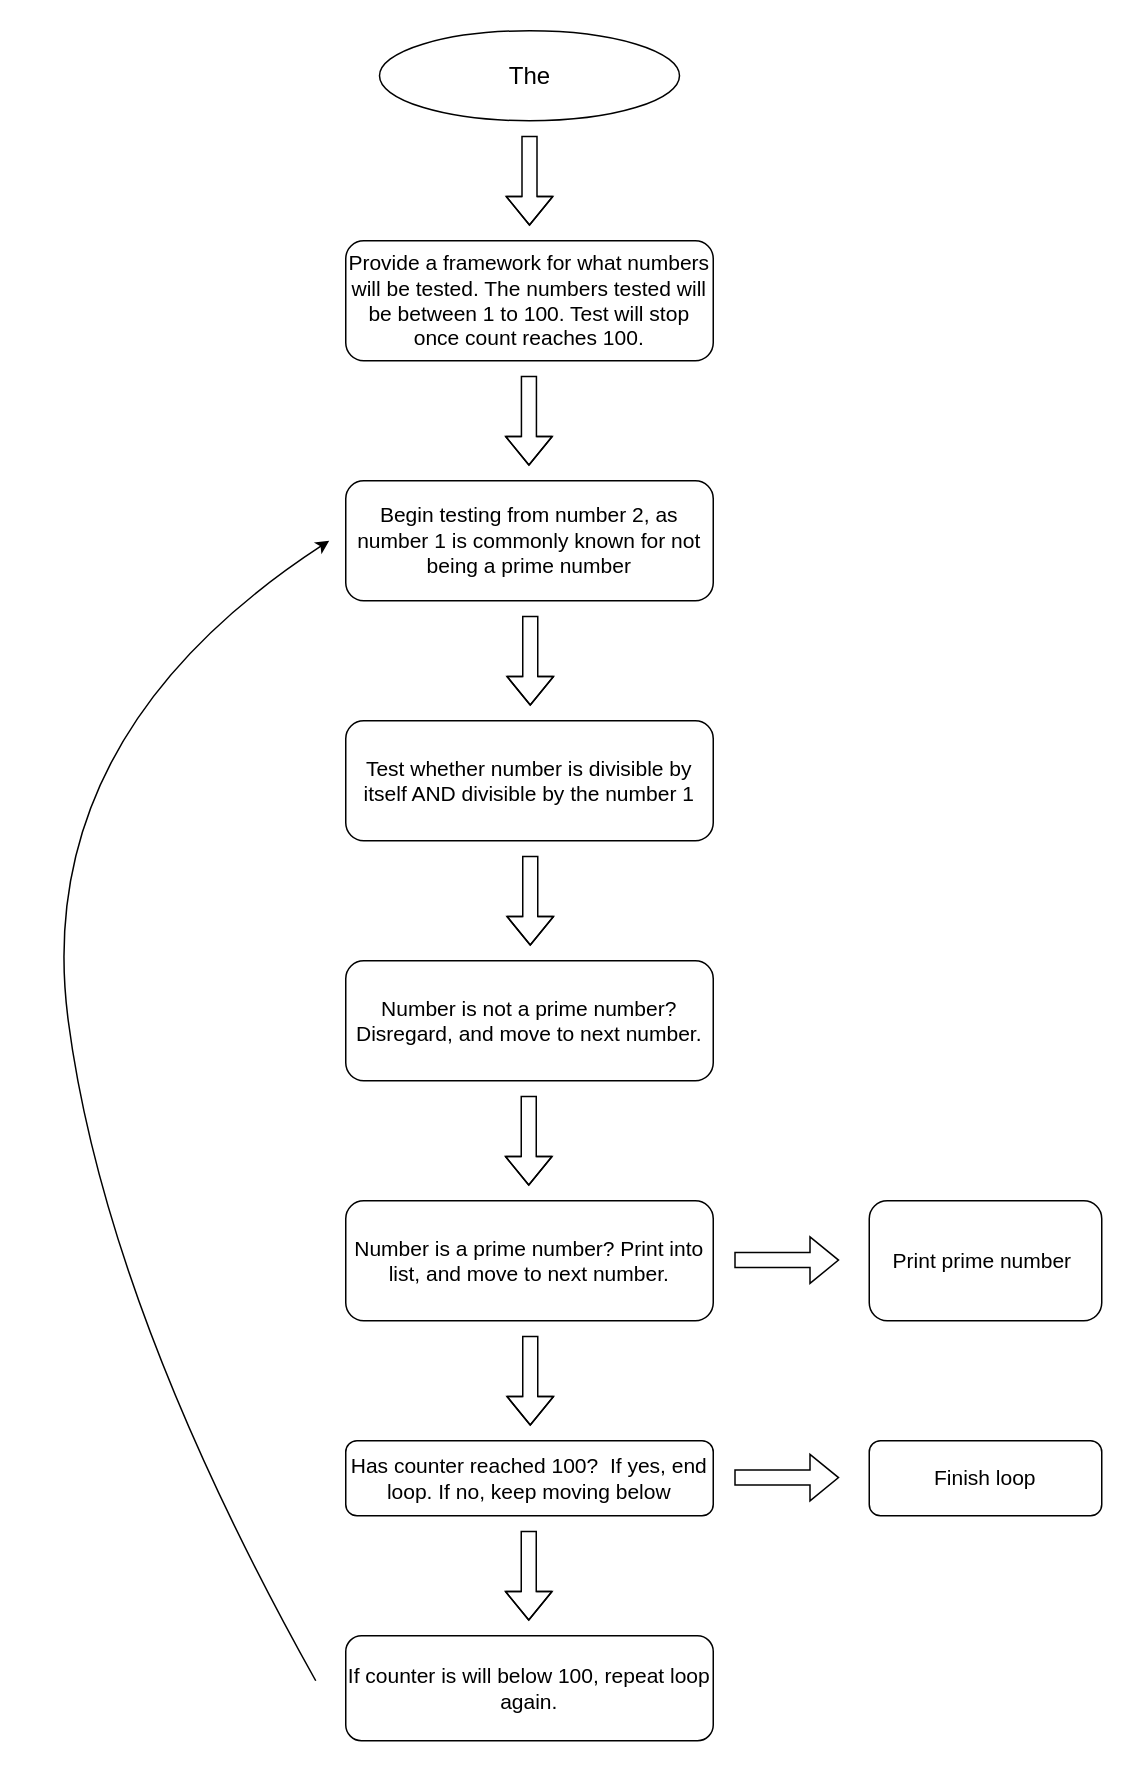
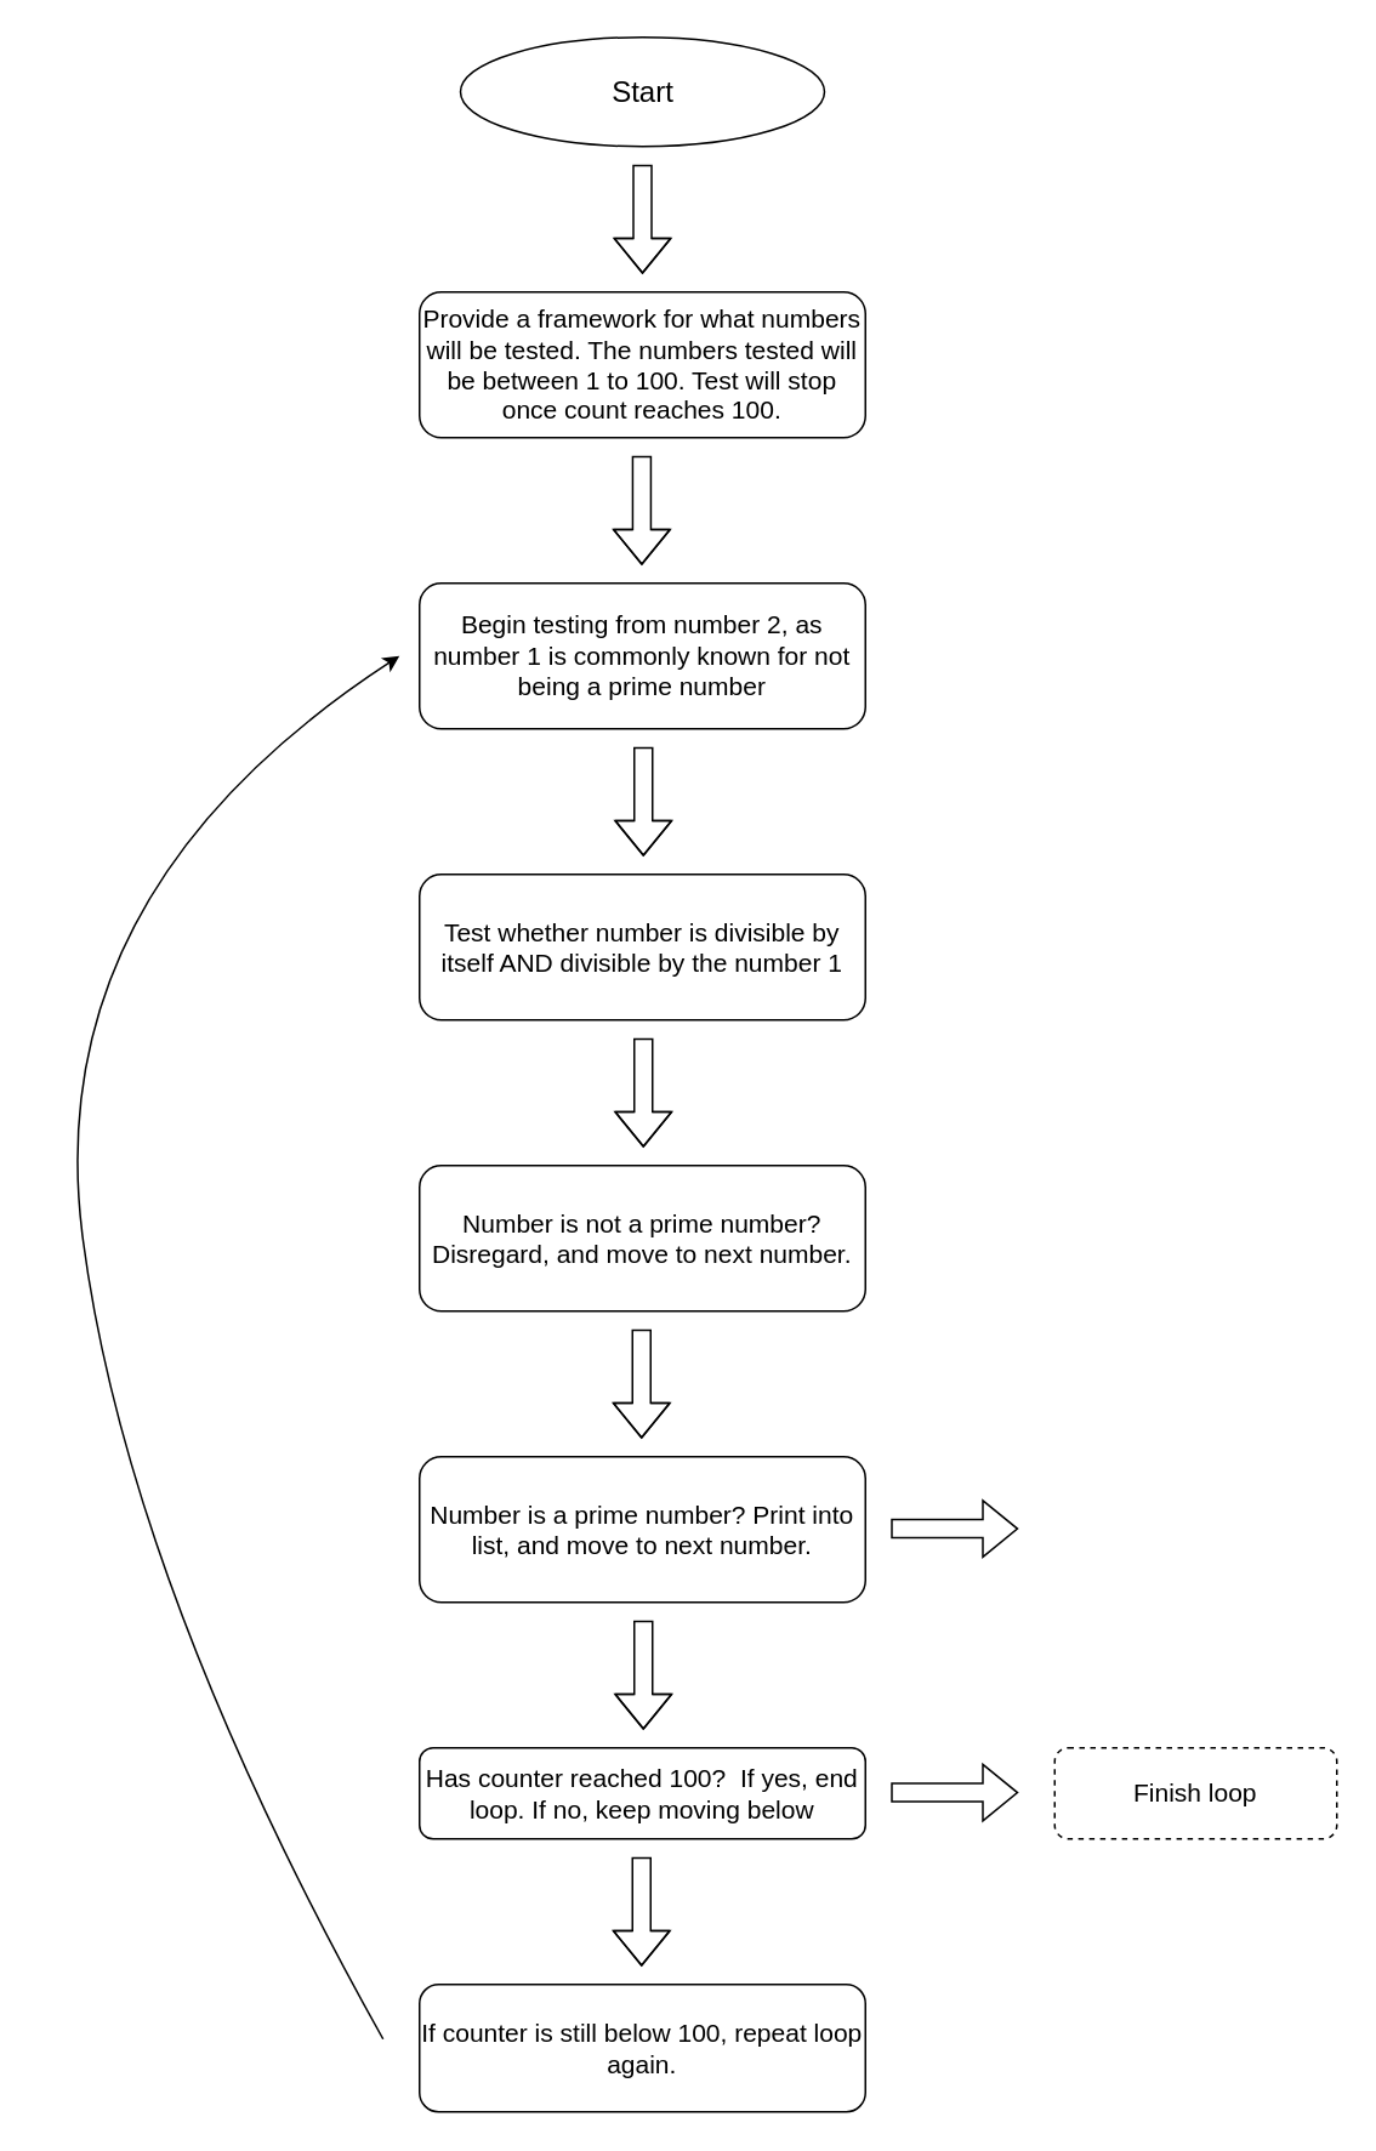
  <mxCell id="0" />
  <mxCell id="1" parent="0" />
- <mxCell id="2" value="&lt;font size=&quot;3&quot;&gt;The&lt;/font&gt;" style="ellipse;whiteSpace=wrap;html=1;" vertex="1" parent="1"><mxGeometry x="252.5" y="20" width="200" height="60" as="geometry" /></mxCell>
+ <mxCell id="2" value="&lt;font size=&quot;3&quot;&gt;Start&lt;/font&gt;" style="ellipse;whiteSpace=wrap;html=1;" vertex="1" parent="1"><mxGeometry x="252.5" y="20" width="200" height="60" as="geometry" /></mxCell>
  <mxCell id="3" value="" style="shape=flexArrow;endArrow=classic;html=1;rounded=0;fontSize=14;" edge="1" parent="1"><mxGeometry width="50" height="50" relative="1" as="geometry"><mxPoint x="352.5" y="90" as="sourcePoint" /><mxPoint x="352.5" y="150" as="targetPoint" /><Array as="points"><mxPoint x="352.5" y="120" /></Array></mxGeometry></mxCell>
  <mxCell id="4" value="" style="shape=flexArrow;endArrow=classic;html=1;rounded=0;fontSize=14;" edge="1" parent="1"><mxGeometry width="50" height="50" relative="1" as="geometry"><mxPoint x="353" y="410" as="sourcePoint" /><mxPoint x="353" y="470" as="targetPoint" /><Array as="points"><mxPoint x="353" y="440" /></Array></mxGeometry></mxCell>
  <mxCell id="5" value="Test whether number is divisible by itself AND divisible by the number 1" style="rounded=1;whiteSpace=wrap;html=1;fontSize=14;" vertex="1" parent="1"><mxGeometry x="230" y="480" width="245" height="80" as="geometry" /></mxCell>
  <mxCell id="6" value="Provide a framework for what numbers will be tested. The numbers tested will be between 1 to 100. Test will stop once count reaches 100." style="rounded=1;whiteSpace=wrap;html=1;fontSize=14;" vertex="1" parent="1"><mxGeometry x="230" y="160" width="245" height="80" as="geometry" /></mxCell>
  <mxCell id="7" value="" style="shape=flexArrow;endArrow=classic;html=1;rounded=0;fontSize=14;" edge="1" parent="1"><mxGeometry width="50" height="50" relative="1" as="geometry"><mxPoint x="352.12" y="250" as="sourcePoint" /><mxPoint x="352.12" y="310" as="targetPoint" /><Array as="points"><mxPoint x="352.12" y="280" /></Array></mxGeometry></mxCell>
  <mxCell id="8" value="Begin testing from number 2, as number 1 is commonly known for not being a prime number" style="rounded=1;whiteSpace=wrap;html=1;fontSize=14;" vertex="1" parent="1"><mxGeometry x="230" y="320" width="245" height="80" as="geometry" /></mxCell>
  <mxCell id="9" value="" style="shape=flexArrow;endArrow=classic;html=1;rounded=0;fontSize=14;" edge="1" parent="1"><mxGeometry width="50" height="50" relative="1" as="geometry"><mxPoint x="353" y="570" as="sourcePoint" /><mxPoint x="353" y="630" as="targetPoint" /><Array as="points"><mxPoint x="353" y="600" /></Array></mxGeometry></mxCell>
  <mxCell id="10" value="Number is not a prime number? Disregard, and move to next number." style="rounded=1;whiteSpace=wrap;html=1;fontSize=14;" vertex="1" parent="1"><mxGeometry x="230" y="640" width="245" height="80" as="geometry" /></mxCell>
  <mxCell id="11" value="" style="shape=flexArrow;endArrow=classic;html=1;rounded=0;fontSize=14;" edge="1" parent="1"><mxGeometry width="50" height="50" relative="1" as="geometry"><mxPoint x="352" y="730" as="sourcePoint" /><mxPoint x="352" y="790" as="targetPoint" /><Array as="points"><mxPoint x="352" y="760" /></Array></mxGeometry></mxCell>
  <mxCell id="12" value="Number is a prime number? Print into list, and move to next number." style="rounded=1;whiteSpace=wrap;html=1;fontSize=14;" vertex="1" parent="1"><mxGeometry x="230" y="800" width="245" height="80" as="geometry" /></mxCell>
  <mxCell id="13" value="Has counter reached 100?&amp;nbsp; If yes, end loop. If no, keep moving below" style="rounded=1;whiteSpace=wrap;html=1;fontSize=14;" vertex="1" parent="1"><mxGeometry x="230" y="960" width="245" height="50" as="geometry" /></mxCell>
  <mxCell id="14" value="" style="shape=flexArrow;endArrow=classic;html=1;rounded=0;fontSize=14;" edge="1" parent="1"><mxGeometry width="50" height="50" relative="1" as="geometry"><mxPoint x="353" y="890" as="sourcePoint" /><mxPoint x="353" y="950" as="targetPoint" /><Array as="points"><mxPoint x="353" y="920" /></Array></mxGeometry></mxCell>
  <mxCell id="15" value="" style="shape=flexArrow;endArrow=classic;html=1;rounded=0;fontSize=14;" edge="1" parent="1"><mxGeometry width="50" height="50" relative="1" as="geometry"><mxPoint x="489" y="839.57" as="sourcePoint" /><mxPoint x="559" y="839.57" as="targetPoint" /></mxGeometry></mxCell>
- <mxCell id="16" value="Print prime number&amp;nbsp;" style="rounded=1;whiteSpace=wrap;html=1;fontSize=14;" vertex="1" parent="1"><mxGeometry x="579" y="800" width="155" height="80" as="geometry" /></mxCell>
  <mxCell id="17" value="" style="curved=1;endArrow=classic;html=1;rounded=0;fontSize=14;" edge="1" parent="1"><mxGeometry width="50" height="50" relative="1" as="geometry"><mxPoint x="210" y="1120" as="sourcePoint" /><mxPoint x="219" y="360" as="targetPoint" /><Array as="points"><mxPoint x="70" y="870" /><mxPoint x="20" y="490" /></Array></mxGeometry></mxCell>
  <mxCell id="18" value="" style="shape=flexArrow;endArrow=classic;html=1;rounded=0;fontSize=14;" edge="1" parent="1"><mxGeometry width="50" height="50" relative="1" as="geometry"><mxPoint x="489" y="984.57" as="sourcePoint" /><mxPoint x="559" y="984.57" as="targetPoint" /></mxGeometry></mxCell>
- <mxCell id="19" value="Finish loop" style="rounded=1;whiteSpace=wrap;html=1;fontSize=14;" vertex="1" parent="1"><mxGeometry x="579" y="960" width="155" height="50" as="geometry" /></mxCell>
- <mxCell id="20" value="If counter is will below 100, repeat loop again." style="rounded=1;whiteSpace=wrap;html=1;fontSize=14;align=center;" vertex="1" parent="1"><mxGeometry x="230" y="1090" width="245" height="70" as="geometry" /></mxCell>
+ <mxCell id="19" value="Finish loop" style="rounded=1;whiteSpace=wrap;html=1;fontSize=14;dashed=1;" vertex="1" parent="1"><mxGeometry x="579" y="960" width="155" height="50" as="geometry" /></mxCell>
+ <mxCell id="20" value="If counter is still below 100, repeat loop again." style="rounded=1;whiteSpace=wrap;html=1;fontSize=14;align=center;" vertex="1" parent="1"><mxGeometry x="230" y="1090" width="245" height="70" as="geometry" /></mxCell>
  <mxCell id="21" value="" style="shape=flexArrow;endArrow=classic;html=1;rounded=0;fontSize=14;" edge="1" parent="1"><mxGeometry width="50" height="50" relative="1" as="geometry"><mxPoint x="352" y="1020" as="sourcePoint" /><mxPoint x="352" y="1080" as="targetPoint" /><Array as="points"><mxPoint x="352" y="1050" /></Array></mxGeometry></mxCell>
